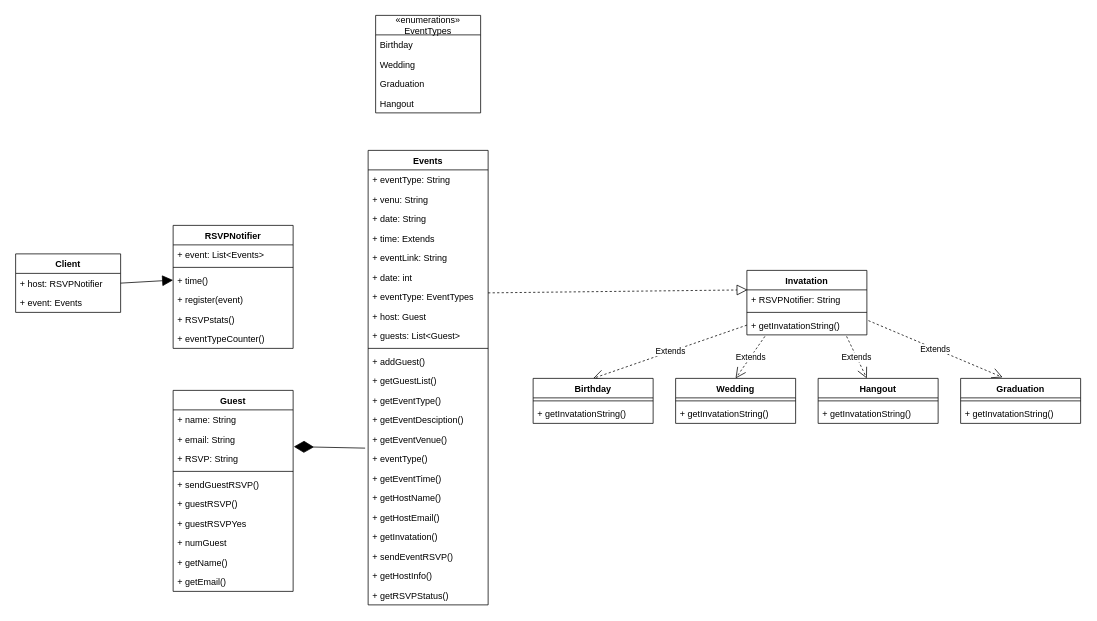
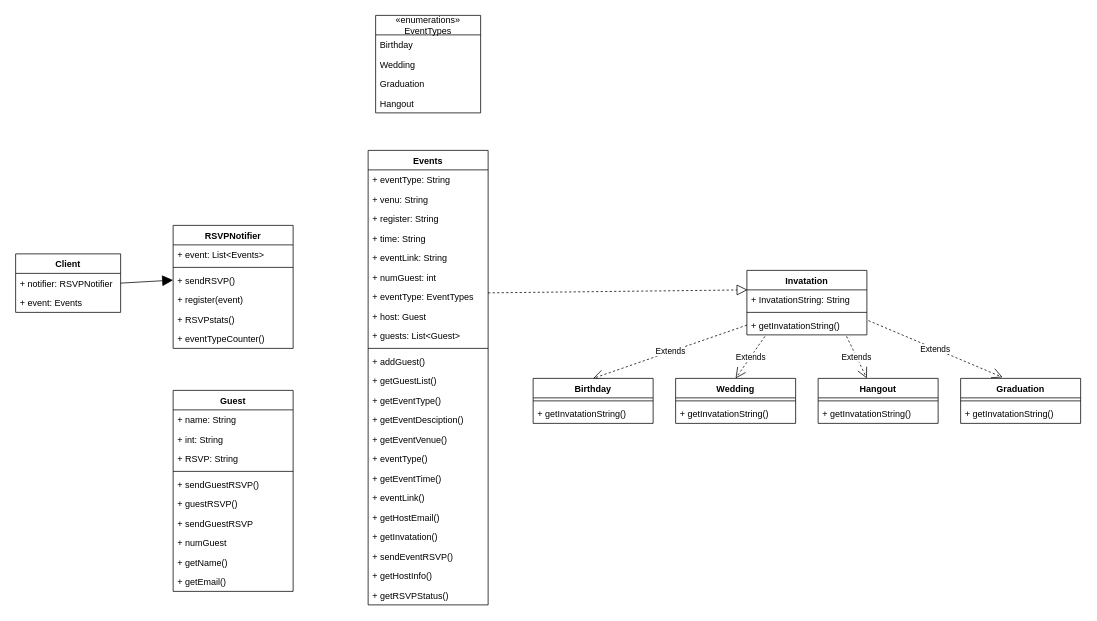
  <mxCell id="0" />
  <mxCell id="1" parent="0" />
  <mxCell id="2" value="Events" style="swimlane;fontStyle=1;align=center;verticalAlign=top;childLayout=stackLayout;horizontal=1;startSize=26;horizontalStack=0;resizeParent=1;resizeParentMax=0;resizeLast=0;collapsible=1;marginBottom=0;" parent="1" vertex="1"><mxGeometry x="490" y="200" width="160" height="606" as="geometry" /></mxCell>
  <mxCell id="3" value="+ eventType: String" style="text;strokeColor=none;fillColor=none;align=left;verticalAlign=top;spacingLeft=4;spacingRight=4;overflow=hidden;rotatable=0;points=[[0,0.5],[1,0.5]];portConstraint=eastwest;" parent="2" vertex="1"><mxGeometry y="26" width="160" height="26" as="geometry" /></mxCell>
  <mxCell id="4" value="+ venu: String" style="text;strokeColor=none;fillColor=none;align=left;verticalAlign=top;spacingLeft=4;spacingRight=4;overflow=hidden;rotatable=0;points=[[0,0.5],[1,0.5]];portConstraint=eastwest;" parent="2" vertex="1"><mxGeometry y="52" width="160" height="26" as="geometry" /></mxCell>
- <mxCell id="5" value="+ date: String" style="text;strokeColor=none;fillColor=none;align=left;verticalAlign=top;spacingLeft=4;spacingRight=4;overflow=hidden;rotatable=0;points=[[0,0.5],[1,0.5]];portConstraint=eastwest;" parent="2" vertex="1"><mxGeometry y="78" width="160" height="26" as="geometry" /></mxCell>
- <mxCell id="6" value="+ time: Extends" style="text;strokeColor=none;fillColor=none;align=left;verticalAlign=top;spacingLeft=4;spacingRight=4;overflow=hidden;rotatable=0;points=[[0,0.5],[1,0.5]];portConstraint=eastwest;" parent="2" vertex="1"><mxGeometry y="104" width="160" height="26" as="geometry" /></mxCell>
+ <mxCell id="5" value="+ register: String" style="text;strokeColor=none;fillColor=none;align=left;verticalAlign=top;spacingLeft=4;spacingRight=4;overflow=hidden;rotatable=0;points=[[0,0.5],[1,0.5]];portConstraint=eastwest;" parent="2" vertex="1"><mxGeometry y="78" width="160" height="26" as="geometry" /></mxCell>
+ <mxCell id="6" value="+ time: String" style="text;strokeColor=none;fillColor=none;align=left;verticalAlign=top;spacingLeft=4;spacingRight=4;overflow=hidden;rotatable=0;points=[[0,0.5],[1,0.5]];portConstraint=eastwest;" parent="2" vertex="1"><mxGeometry y="104" width="160" height="26" as="geometry" /></mxCell>
  <mxCell id="7" value="+ eventLink: String" style="text;strokeColor=none;fillColor=none;align=left;verticalAlign=top;spacingLeft=4;spacingRight=4;overflow=hidden;rotatable=0;points=[[0,0.5],[1,0.5]];portConstraint=eastwest;" parent="2" vertex="1"><mxGeometry y="130" width="160" height="26" as="geometry" /></mxCell>
- <mxCell id="8" value="+ date: int" style="text;strokeColor=none;fillColor=none;align=left;verticalAlign=top;spacingLeft=4;spacingRight=4;overflow=hidden;rotatable=0;points=[[0,0.5],[1,0.5]];portConstraint=eastwest;" parent="2" vertex="1"><mxGeometry y="156" width="160" height="26" as="geometry" /></mxCell>
+ <mxCell id="8" value="+ numGuest: int" style="text;strokeColor=none;fillColor=none;align=left;verticalAlign=top;spacingLeft=4;spacingRight=4;overflow=hidden;rotatable=0;points=[[0,0.5],[1,0.5]];portConstraint=eastwest;" parent="2" vertex="1"><mxGeometry y="156" width="160" height="26" as="geometry" /></mxCell>
  <mxCell id="9" value="+ eventType: EventTypes" style="text;strokeColor=none;fillColor=none;align=left;verticalAlign=top;spacingLeft=4;spacingRight=4;overflow=hidden;rotatable=0;points=[[0,0.5],[1,0.5]];portConstraint=eastwest;" parent="2" vertex="1"><mxGeometry y="182" width="160" height="26" as="geometry" /></mxCell>
  <mxCell id="10" value="+ host: Guest" style="text;strokeColor=none;fillColor=none;align=left;verticalAlign=top;spacingLeft=4;spacingRight=4;overflow=hidden;rotatable=0;points=[[0,0.5],[1,0.5]];portConstraint=eastwest;" parent="2" vertex="1"><mxGeometry y="208" width="160" height="26" as="geometry" /></mxCell>
  <mxCell id="11" value="+ guests: List&lt;Guest&gt;" style="text;strokeColor=none;fillColor=none;align=left;verticalAlign=top;spacingLeft=4;spacingRight=4;overflow=hidden;rotatable=0;points=[[0,0.5],[1,0.5]];portConstraint=eastwest;" parent="2" vertex="1"><mxGeometry y="234" width="160" height="26" as="geometry" /></mxCell>
  <mxCell id="12" value="" style="line;strokeWidth=1;fillColor=none;align=left;verticalAlign=middle;spacingTop=-1;spacingLeft=3;spacingRight=3;rotatable=0;labelPosition=right;points=[];portConstraint=eastwest;" parent="2" vertex="1"><mxGeometry y="260" width="160" height="8" as="geometry" /></mxCell>
  <mxCell id="13" value="+ addGuest()" style="text;strokeColor=none;fillColor=none;align=left;verticalAlign=top;spacingLeft=4;spacingRight=4;overflow=hidden;rotatable=0;points=[[0,0.5],[1,0.5]];portConstraint=eastwest;" vertex="1" parent="2"><mxGeometry y="268" width="160" height="26" as="geometry" /></mxCell>
  <mxCell id="14" value="+ getGuestList()" style="text;strokeColor=none;fillColor=none;align=left;verticalAlign=top;spacingLeft=4;spacingRight=4;overflow=hidden;rotatable=0;points=[[0,0.5],[1,0.5]];portConstraint=eastwest;" vertex="1" parent="2"><mxGeometry y="294" width="160" height="26" as="geometry" /></mxCell>
  <mxCell id="15" value="+ getEventType()" style="text;strokeColor=none;fillColor=none;align=left;verticalAlign=top;spacingLeft=4;spacingRight=4;overflow=hidden;rotatable=0;points=[[0,0.5],[1,0.5]];portConstraint=eastwest;" vertex="1" parent="2"><mxGeometry y="320" width="160" height="26" as="geometry" /></mxCell>
  <mxCell id="16" value="+ getEventDesciption()" style="text;strokeColor=none;fillColor=none;align=left;verticalAlign=top;spacingLeft=4;spacingRight=4;overflow=hidden;rotatable=0;points=[[0,0.5],[1,0.5]];portConstraint=eastwest;" vertex="1" parent="2"><mxGeometry y="346" width="160" height="26" as="geometry" /></mxCell>
  <mxCell id="17" value="+ getEventVenue()" style="text;strokeColor=none;fillColor=none;align=left;verticalAlign=top;spacingLeft=4;spacingRight=4;overflow=hidden;rotatable=0;points=[[0,0.5],[1,0.5]];portConstraint=eastwest;" vertex="1" parent="2"><mxGeometry y="372" width="160" height="26" as="geometry" /></mxCell>
  <mxCell id="18" value="+ eventType()" style="text;strokeColor=none;fillColor=none;align=left;verticalAlign=top;spacingLeft=4;spacingRight=4;overflow=hidden;rotatable=0;points=[[0,0.5],[1,0.5]];portConstraint=eastwest;" vertex="1" parent="2"><mxGeometry y="398" width="160" height="26" as="geometry" /></mxCell>
  <mxCell id="19" value="+ getEventTime()" style="text;strokeColor=none;fillColor=none;align=left;verticalAlign=top;spacingLeft=4;spacingRight=4;overflow=hidden;rotatable=0;points=[[0,0.5],[1,0.5]];portConstraint=eastwest;" vertex="1" parent="2"><mxGeometry y="424" width="160" height="26" as="geometry" /></mxCell>
- <mxCell id="20" value="+ getHostName()" style="text;strokeColor=none;fillColor=none;align=left;verticalAlign=top;spacingLeft=4;spacingRight=4;overflow=hidden;rotatable=0;points=[[0,0.5],[1,0.5]];portConstraint=eastwest;" parent="2" vertex="1"><mxGeometry y="450" width="160" height="26" as="geometry" /></mxCell>
+ <mxCell id="20" value="+ eventLink()" style="text;strokeColor=none;fillColor=none;align=left;verticalAlign=top;spacingLeft=4;spacingRight=4;overflow=hidden;rotatable=0;points=[[0,0.5],[1,0.5]];portConstraint=eastwest;" parent="2" vertex="1"><mxGeometry y="450" width="160" height="26" as="geometry" /></mxCell>
  <mxCell id="21" value="+ getHostEmail()" style="text;strokeColor=none;fillColor=none;align=left;verticalAlign=top;spacingLeft=4;spacingRight=4;overflow=hidden;rotatable=0;points=[[0,0.5],[1,0.5]];portConstraint=eastwest;" vertex="1" parent="2"><mxGeometry y="476" width="160" height="26" as="geometry" /></mxCell>
  <mxCell id="22" value="+ getInvatation()" style="text;strokeColor=none;fillColor=none;align=left;verticalAlign=top;spacingLeft=4;spacingRight=4;overflow=hidden;rotatable=0;points=[[0,0.5],[1,0.5]];portConstraint=eastwest;" vertex="1" parent="2"><mxGeometry y="502" width="160" height="26" as="geometry" /></mxCell>
  <mxCell id="23" value="+ sendEventRSVP()" style="text;strokeColor=none;fillColor=none;align=left;verticalAlign=top;spacingLeft=4;spacingRight=4;overflow=hidden;rotatable=0;points=[[0,0.5],[1,0.5]];portConstraint=eastwest;" vertex="1" parent="2"><mxGeometry y="528" width="160" height="26" as="geometry" /></mxCell>
  <mxCell id="24" value="+ getHostInfo()" style="text;strokeColor=none;fillColor=none;align=left;verticalAlign=top;spacingLeft=4;spacingRight=4;overflow=hidden;rotatable=0;points=[[0,0.5],[1,0.5]];portConstraint=eastwest;" vertex="1" parent="2"><mxGeometry y="554" width="160" height="26" as="geometry" /></mxCell>
  <mxCell id="25" value="+ getRSVPStatus()" style="text;strokeColor=none;fillColor=none;align=left;verticalAlign=top;spacingLeft=4;spacingRight=4;overflow=hidden;rotatable=0;points=[[0,0.5],[1,0.5]];portConstraint=eastwest;" vertex="1" parent="2"><mxGeometry y="580" width="160" height="26" as="geometry" /></mxCell>
  <mxCell id="26" value="Extends" style="endArrow=open;endSize=12;dashed=1;html=1;exitX=0;exitY=0.5;exitDx=0;exitDy=0;entryX=0.5;entryY=0;entryDx=0;entryDy=0;" edge="1" parent="1" source="55" target="40"><mxGeometry width="160" relative="1" as="geometry"><mxPoint x="740" y="414" as="sourcePoint" /><mxPoint x="900" y="414" as="targetPoint" /></mxGeometry></mxCell>
  <mxCell id="27" value="Extends" style="endArrow=open;endSize=12;dashed=1;html=1;exitX=0.15;exitY=1.077;exitDx=0;exitDy=0;entryX=0.5;entryY=0;entryDx=0;entryDy=0;exitPerimeter=0;" edge="1" parent="1" source="55" target="43"><mxGeometry width="160" relative="1" as="geometry"><mxPoint x="1005" y="443" as="sourcePoint" /><mxPoint x="800" y="514" as="targetPoint" /></mxGeometry></mxCell>
  <mxCell id="28" value="Extends" style="endArrow=open;endSize=12;dashed=1;html=1;exitX=0.831;exitY=1.077;exitDx=0;exitDy=0;entryX=0.406;entryY=0;entryDx=0;entryDy=0;exitPerimeter=0;entryPerimeter=0;" edge="1" parent="1" source="55" target="46"><mxGeometry width="160" relative="1" as="geometry"><mxPoint x="1015" y="453" as="sourcePoint" /><mxPoint x="810" y="524" as="targetPoint" /></mxGeometry></mxCell>
  <mxCell id="29" value="Extends" style="endArrow=open;endSize=12;dashed=1;html=1;exitX=1.013;exitY=0.269;exitDx=0;exitDy=0;entryX=0.35;entryY=-0.023;entryDx=0;entryDy=0;exitPerimeter=0;entryPerimeter=0;" edge="1" parent="1" source="55" target="49"><mxGeometry width="160" relative="1" as="geometry"><mxPoint x="1025" y="463" as="sourcePoint" /><mxPoint x="820" y="534" as="targetPoint" /></mxGeometry></mxCell>
  <mxCell id="30" value="RSVPNotifier" style="swimlane;fontStyle=1;align=center;verticalAlign=top;childLayout=stackLayout;horizontal=1;startSize=26;horizontalStack=0;resizeParent=1;resizeParentMax=0;resizeLast=0;collapsible=1;marginBottom=0;" parent="1" vertex="1"><mxGeometry x="230" y="300" width="160" height="164" as="geometry" /></mxCell>
  <mxCell id="31" value="+ event: List&lt;Events&gt;" style="text;strokeColor=none;fillColor=none;align=left;verticalAlign=top;spacingLeft=4;spacingRight=4;overflow=hidden;rotatable=0;points=[[0,0.5],[1,0.5]];portConstraint=eastwest;" parent="30" vertex="1"><mxGeometry y="26" width="160" height="26" as="geometry" /></mxCell>
  <mxCell id="32" value="" style="line;strokeWidth=1;fillColor=none;align=left;verticalAlign=middle;spacingTop=-1;spacingLeft=3;spacingRight=3;rotatable=0;labelPosition=right;points=[];portConstraint=eastwest;" parent="30" vertex="1"><mxGeometry y="52" width="160" height="8" as="geometry" /></mxCell>
- <mxCell id="33" value="+ time()" style="text;strokeColor=none;fillColor=none;align=left;verticalAlign=top;spacingLeft=4;spacingRight=4;overflow=hidden;rotatable=0;points=[[0,0.5],[1,0.5]];portConstraint=eastwest;" parent="30" vertex="1"><mxGeometry y="60" width="160" height="26" as="geometry" /></mxCell>
+ <mxCell id="33" value="+ sendRSVP()" style="text;strokeColor=none;fillColor=none;align=left;verticalAlign=top;spacingLeft=4;spacingRight=4;overflow=hidden;rotatable=0;points=[[0,0.5],[1,0.5]];portConstraint=eastwest;" parent="30" vertex="1"><mxGeometry y="60" width="160" height="26" as="geometry" /></mxCell>
  <mxCell id="34" value="+ register(event)" style="text;strokeColor=none;fillColor=none;align=left;verticalAlign=top;spacingLeft=4;spacingRight=4;overflow=hidden;rotatable=0;points=[[0,0.5],[1,0.5]];portConstraint=eastwest;" parent="30" vertex="1"><mxGeometry y="86" width="160" height="26" as="geometry" /></mxCell>
  <mxCell id="35" value="+ RSVPstats()" style="text;strokeColor=none;fillColor=none;align=left;verticalAlign=top;spacingLeft=4;spacingRight=4;overflow=hidden;rotatable=0;points=[[0,0.5],[1,0.5]];portConstraint=eastwest;" vertex="1" parent="30"><mxGeometry y="112" width="160" height="26" as="geometry" /></mxCell>
  <mxCell id="36" value="+ eventTypeCounter()" style="text;strokeColor=none;fillColor=none;align=left;verticalAlign=top;spacingLeft=4;spacingRight=4;overflow=hidden;rotatable=0;points=[[0,0.5],[1,0.5]];portConstraint=eastwest;" vertex="1" parent="30"><mxGeometry y="138" width="160" height="26" as="geometry" /></mxCell>
  <mxCell id="37" value="Client" style="swimlane;fontStyle=1;childLayout=stackLayout;horizontal=1;startSize=26;fillColor=none;horizontalStack=0;resizeParent=1;resizeParentMax=0;resizeLast=0;collapsible=1;marginBottom=0;" vertex="1" parent="1"><mxGeometry x="20" y="338" width="140" height="78" as="geometry" /></mxCell>
- <mxCell id="38" value="+ host: RSVPNotifier" style="text;strokeColor=none;fillColor=none;align=left;verticalAlign=top;spacingLeft=4;spacingRight=4;overflow=hidden;rotatable=0;points=[[0,0.5],[1,0.5]];portConstraint=eastwest;" vertex="1" parent="37"><mxGeometry y="26" width="140" height="26" as="geometry" /></mxCell>
+ <mxCell id="38" value="+ notifier: RSVPNotifier" style="text;strokeColor=none;fillColor=none;align=left;verticalAlign=top;spacingLeft=4;spacingRight=4;overflow=hidden;rotatable=0;points=[[0,0.5],[1,0.5]];portConstraint=eastwest;" vertex="1" parent="37"><mxGeometry y="26" width="140" height="26" as="geometry" /></mxCell>
  <mxCell id="39" value="+ event: Events" style="text;strokeColor=none;fillColor=none;align=left;verticalAlign=top;spacingLeft=4;spacingRight=4;overflow=hidden;rotatable=0;points=[[0,0.5],[1,0.5]];portConstraint=eastwest;" vertex="1" parent="37"><mxGeometry y="52" width="140" height="26" as="geometry" /></mxCell>
  <mxCell id="40" value="Birthday" style="swimlane;fontStyle=1;align=center;verticalAlign=top;childLayout=stackLayout;horizontal=1;startSize=26;horizontalStack=0;resizeParent=1;resizeParentMax=0;resizeLast=0;collapsible=1;marginBottom=0;" vertex="1" parent="1"><mxGeometry x="710" y="504" width="160" height="60" as="geometry" /></mxCell>
  <mxCell id="41" value="" style="line;strokeWidth=1;fillColor=none;align=left;verticalAlign=middle;spacingTop=-1;spacingLeft=3;spacingRight=3;rotatable=0;labelPosition=right;points=[];portConstraint=eastwest;" vertex="1" parent="40"><mxGeometry y="26" width="160" height="8" as="geometry" /></mxCell>
  <mxCell id="42" value="+ getInvatationString()" style="text;strokeColor=none;fillColor=none;align=left;verticalAlign=top;spacingLeft=4;spacingRight=4;overflow=hidden;rotatable=0;points=[[0,0.5],[1,0.5]];portConstraint=eastwest;" vertex="1" parent="40"><mxGeometry y="34" width="160" height="26" as="geometry" /></mxCell>
  <mxCell id="43" value="Wedding" style="swimlane;fontStyle=1;align=center;verticalAlign=top;childLayout=stackLayout;horizontal=1;startSize=26;horizontalStack=0;resizeParent=1;resizeParentMax=0;resizeLast=0;collapsible=1;marginBottom=0;" vertex="1" parent="1"><mxGeometry x="900" y="504" width="160" height="60" as="geometry" /></mxCell>
  <mxCell id="44" value="" style="line;strokeWidth=1;fillColor=none;align=left;verticalAlign=middle;spacingTop=-1;spacingLeft=3;spacingRight=3;rotatable=0;labelPosition=right;points=[];portConstraint=eastwest;" vertex="1" parent="43"><mxGeometry y="26" width="160" height="8" as="geometry" /></mxCell>
  <mxCell id="45" value="+ getInvatationString()" style="text;strokeColor=none;fillColor=none;align=left;verticalAlign=top;spacingLeft=4;spacingRight=4;overflow=hidden;rotatable=0;points=[[0,0.5],[1,0.5]];portConstraint=eastwest;" vertex="1" parent="43"><mxGeometry y="34" width="160" height="26" as="geometry" /></mxCell>
  <mxCell id="46" value="Hangout" style="swimlane;fontStyle=1;align=center;verticalAlign=top;childLayout=stackLayout;horizontal=1;startSize=26;horizontalStack=0;resizeParent=1;resizeParentMax=0;resizeLast=0;collapsible=1;marginBottom=0;" vertex="1" parent="1"><mxGeometry x="1090" y="504" width="160" height="60" as="geometry" /></mxCell>
  <mxCell id="47" value="" style="line;strokeWidth=1;fillColor=none;align=left;verticalAlign=middle;spacingTop=-1;spacingLeft=3;spacingRight=3;rotatable=0;labelPosition=right;points=[];portConstraint=eastwest;" vertex="1" parent="46"><mxGeometry y="26" width="160" height="8" as="geometry" /></mxCell>
  <mxCell id="48" value="+ getInvatationString()" style="text;strokeColor=none;fillColor=none;align=left;verticalAlign=top;spacingLeft=4;spacingRight=4;overflow=hidden;rotatable=0;points=[[0,0.5],[1,0.5]];portConstraint=eastwest;" vertex="1" parent="46"><mxGeometry y="34" width="160" height="26" as="geometry" /></mxCell>
  <mxCell id="49" value="Graduation" style="swimlane;fontStyle=1;align=center;verticalAlign=top;childLayout=stackLayout;horizontal=1;startSize=26;horizontalStack=0;resizeParent=1;resizeParentMax=0;resizeLast=0;collapsible=1;marginBottom=0;" vertex="1" parent="1"><mxGeometry x="1280" y="504" width="160" height="60" as="geometry" /></mxCell>
  <mxCell id="50" value="" style="line;strokeWidth=1;fillColor=none;align=left;verticalAlign=middle;spacingTop=-1;spacingLeft=3;spacingRight=3;rotatable=0;labelPosition=right;points=[];portConstraint=eastwest;" vertex="1" parent="49"><mxGeometry y="26" width="160" height="8" as="geometry" /></mxCell>
  <mxCell id="51" value="+ getInvatationString()" style="text;strokeColor=none;fillColor=none;align=left;verticalAlign=top;spacingLeft=4;spacingRight=4;overflow=hidden;rotatable=0;points=[[0,0.5],[1,0.5]];portConstraint=eastwest;" vertex="1" parent="49"><mxGeometry y="34" width="160" height="26" as="geometry" /></mxCell>
  <mxCell id="52" value="Invatation" style="swimlane;fontStyle=1;align=center;verticalAlign=top;childLayout=stackLayout;horizontal=1;startSize=26;horizontalStack=0;resizeParent=1;resizeParentMax=0;resizeLast=0;collapsible=1;marginBottom=0;" vertex="1" parent="1"><mxGeometry x="995" y="360" width="160" height="86" as="geometry" /></mxCell>
- <mxCell id="53" value="+ RSVPNotifier: String" style="text;strokeColor=none;fillColor=none;align=left;verticalAlign=top;spacingLeft=4;spacingRight=4;overflow=hidden;rotatable=0;points=[[0,0.5],[1,0.5]];portConstraint=eastwest;" vertex="1" parent="52"><mxGeometry y="26" width="160" height="26" as="geometry" /></mxCell>
+ <mxCell id="53" value="+ InvatationString: String" style="text;strokeColor=none;fillColor=none;align=left;verticalAlign=top;spacingLeft=4;spacingRight=4;overflow=hidden;rotatable=0;points=[[0,0.5],[1,0.5]];portConstraint=eastwest;" vertex="1" parent="52"><mxGeometry y="26" width="160" height="26" as="geometry" /></mxCell>
  <mxCell id="54" value="" style="line;strokeWidth=1;fillColor=none;align=left;verticalAlign=middle;spacingTop=-1;spacingLeft=3;spacingRight=3;rotatable=0;labelPosition=right;points=[];portConstraint=eastwest;" vertex="1" parent="52"><mxGeometry y="52" width="160" height="8" as="geometry" /></mxCell>
  <mxCell id="55" value="+ getInvatationString()" style="text;strokeColor=none;fillColor=none;align=left;verticalAlign=top;spacingLeft=4;spacingRight=4;overflow=hidden;rotatable=0;points=[[0,0.5],[1,0.5]];portConstraint=eastwest;" vertex="1" parent="52"><mxGeometry y="60" width="160" height="26" as="geometry" /></mxCell>
  <mxCell id="56" value="Guest" style="swimlane;fontStyle=1;align=center;verticalAlign=top;childLayout=stackLayout;horizontal=1;startSize=26;horizontalStack=0;resizeParent=1;resizeParentMax=0;resizeLast=0;collapsible=1;marginBottom=0;" parent="1" vertex="1"><mxGeometry x="230" y="520" width="160" height="268" as="geometry" /></mxCell>
  <mxCell id="57" value="+ name: String" style="text;strokeColor=none;fillColor=none;align=left;verticalAlign=top;spacingLeft=4;spacingRight=4;overflow=hidden;rotatable=0;points=[[0,0.5],[1,0.5]];portConstraint=eastwest;" parent="56" vertex="1"><mxGeometry y="26" width="160" height="26" as="geometry" /></mxCell>
- <mxCell id="58" value="+ email: String" style="text;strokeColor=none;fillColor=none;align=left;verticalAlign=top;spacingLeft=4;spacingRight=4;overflow=hidden;rotatable=0;points=[[0,0.5],[1,0.5]];portConstraint=eastwest;" parent="56" vertex="1"><mxGeometry y="52" width="160" height="26" as="geometry" /></mxCell>
+ <mxCell id="58" value="+ int: String" style="text;strokeColor=none;fillColor=none;align=left;verticalAlign=top;spacingLeft=4;spacingRight=4;overflow=hidden;rotatable=0;points=[[0,0.5],[1,0.5]];portConstraint=eastwest;" parent="56" vertex="1"><mxGeometry y="52" width="160" height="26" as="geometry" /></mxCell>
  <mxCell id="59" value="+ RSVP: String" style="text;strokeColor=none;fillColor=none;align=left;verticalAlign=top;spacingLeft=4;spacingRight=4;overflow=hidden;rotatable=0;points=[[0,0.5],[1,0.5]];portConstraint=eastwest;" parent="56" vertex="1"><mxGeometry y="78" width="160" height="26" as="geometry" /></mxCell>
  <mxCell id="60" value="" style="line;strokeWidth=1;fillColor=none;align=left;verticalAlign=middle;spacingTop=-1;spacingLeft=3;spacingRight=3;rotatable=0;labelPosition=right;points=[];portConstraint=eastwest;" parent="56" vertex="1"><mxGeometry y="104" width="160" height="8" as="geometry" /></mxCell>
  <mxCell id="61" value="+ sendGuestRSVP()" style="text;strokeColor=none;fillColor=none;align=left;verticalAlign=top;spacingLeft=4;spacingRight=4;overflow=hidden;rotatable=0;points=[[0,0.5],[1,0.5]];portConstraint=eastwest;" parent="56" vertex="1"><mxGeometry y="112" width="160" height="26" as="geometry" /></mxCell>
  <mxCell id="62" value="+ guestRSVP()" style="text;strokeColor=none;fillColor=none;align=left;verticalAlign=top;spacingLeft=4;spacingRight=4;overflow=hidden;rotatable=0;points=[[0,0.5],[1,0.5]];portConstraint=eastwest;" parent="56" vertex="1"><mxGeometry y="138" width="160" height="26" as="geometry" /></mxCell>
- <mxCell id="63" value="+ guestRSVPYes" style="text;strokeColor=none;fillColor=none;align=left;verticalAlign=top;spacingLeft=4;spacingRight=4;overflow=hidden;rotatable=0;points=[[0,0.5],[1,0.5]];portConstraint=eastwest;" vertex="1" parent="56"><mxGeometry y="164" width="160" height="26" as="geometry" /></mxCell>
+ <mxCell id="63" value="+ sendGuestRSVP" style="text;strokeColor=none;fillColor=none;align=left;verticalAlign=top;spacingLeft=4;spacingRight=4;overflow=hidden;rotatable=0;points=[[0,0.5],[1,0.5]];portConstraint=eastwest;" vertex="1" parent="56"><mxGeometry y="164" width="160" height="26" as="geometry" /></mxCell>
  <mxCell id="64" value="+ numGuest" style="text;strokeColor=none;fillColor=none;align=left;verticalAlign=top;spacingLeft=4;spacingRight=4;overflow=hidden;rotatable=0;points=[[0,0.5],[1,0.5]];portConstraint=eastwest;" vertex="1" parent="56"><mxGeometry y="190" width="160" height="26" as="geometry" /></mxCell>
  <mxCell id="65" value="+ getName()" style="text;strokeColor=none;fillColor=none;align=left;verticalAlign=top;spacingLeft=4;spacingRight=4;overflow=hidden;rotatable=0;points=[[0,0.5],[1,0.5]];portConstraint=eastwest;" vertex="1" parent="56"><mxGeometry y="216" width="160" height="26" as="geometry" /></mxCell>
  <mxCell id="66" value="+ getEmail()" style="text;strokeColor=none;fillColor=none;align=left;verticalAlign=top;spacingLeft=4;spacingRight=4;overflow=hidden;rotatable=0;points=[[0,0.5],[1,0.5]];portConstraint=eastwest;" vertex="1" parent="56"><mxGeometry y="242" width="160" height="26" as="geometry" /></mxCell>
- <mxCell id="67" value="" style="endArrow=diamondThin;endFill=1;endSize=24;html=1;exitX=-0.025;exitY=-0.038;exitDx=0;exitDy=0;entryX=1.006;entryY=-0.115;entryDx=0;entryDy=0;exitPerimeter=0;entryPerimeter=0;" edge="1" parent="1" source="18" target="59"><mxGeometry width="160" relative="1" as="geometry"><mxPoint x="400" y="383" as="sourcePoint" /><mxPoint x="500" y="379" as="targetPoint" /></mxGeometry></mxCell>
  <mxCell id="68" value="" style="endArrow=block;dashed=1;endFill=0;endSize=12;html=1;entryX=0.006;entryY=0;entryDx=0;entryDy=0;entryPerimeter=0;" edge="1" parent="1" target="53"><mxGeometry width="160" relative="1" as="geometry"><mxPoint x="650" y="390" as="sourcePoint" /><mxPoint x="810" y="390" as="targetPoint" /></mxGeometry></mxCell>
  <mxCell id="69" value="«enumerations»&#10;EventTypes" style="swimlane;fontStyle=0;childLayout=stackLayout;horizontal=1;startSize=26;fillColor=none;horizontalStack=0;resizeParent=1;resizeParentMax=0;resizeLast=0;collapsible=1;marginBottom=0;" parent="1" vertex="1"><mxGeometry x="500" y="20" width="140" height="130" as="geometry" /></mxCell>
  <mxCell id="70" value="Birthday" style="text;strokeColor=none;fillColor=none;align=left;verticalAlign=top;spacingLeft=4;spacingRight=4;overflow=hidden;rotatable=0;points=[[0,0.5],[1,0.5]];portConstraint=eastwest;" parent="69" vertex="1"><mxGeometry y="26" width="140" height="26" as="geometry" /></mxCell>
  <mxCell id="71" value="Wedding" style="text;strokeColor=none;fillColor=none;align=left;verticalAlign=top;spacingLeft=4;spacingRight=4;overflow=hidden;rotatable=0;points=[[0,0.5],[1,0.5]];portConstraint=eastwest;" parent="69" vertex="1"><mxGeometry y="52" width="140" height="26" as="geometry" /></mxCell>
  <mxCell id="72" value="Graduation" style="text;strokeColor=none;fillColor=none;align=left;verticalAlign=top;spacingLeft=4;spacingRight=4;overflow=hidden;rotatable=0;points=[[0,0.5],[1,0.5]];portConstraint=eastwest;" parent="69" vertex="1"><mxGeometry y="78" width="140" height="26" as="geometry" /></mxCell>
  <mxCell id="73" value="Hangout" style="text;strokeColor=none;fillColor=none;align=left;verticalAlign=top;spacingLeft=4;spacingRight=4;overflow=hidden;rotatable=0;points=[[0,0.5],[1,0.5]];portConstraint=eastwest;" parent="69" vertex="1"><mxGeometry y="104" width="140" height="26" as="geometry" /></mxCell>
  <mxCell id="74" value="" style="endArrow=block;endFill=1;endSize=12;html=1;exitX=1;exitY=0.5;exitDx=0;exitDy=0;entryX=0;entryY=0.5;entryDx=0;entryDy=0;" edge="1" parent="1" source="38" target="33"><mxGeometry width="160" relative="1" as="geometry"><mxPoint x="170" y="280" as="sourcePoint" /><mxPoint x="330" y="280" as="targetPoint" /></mxGeometry></mxCell>
